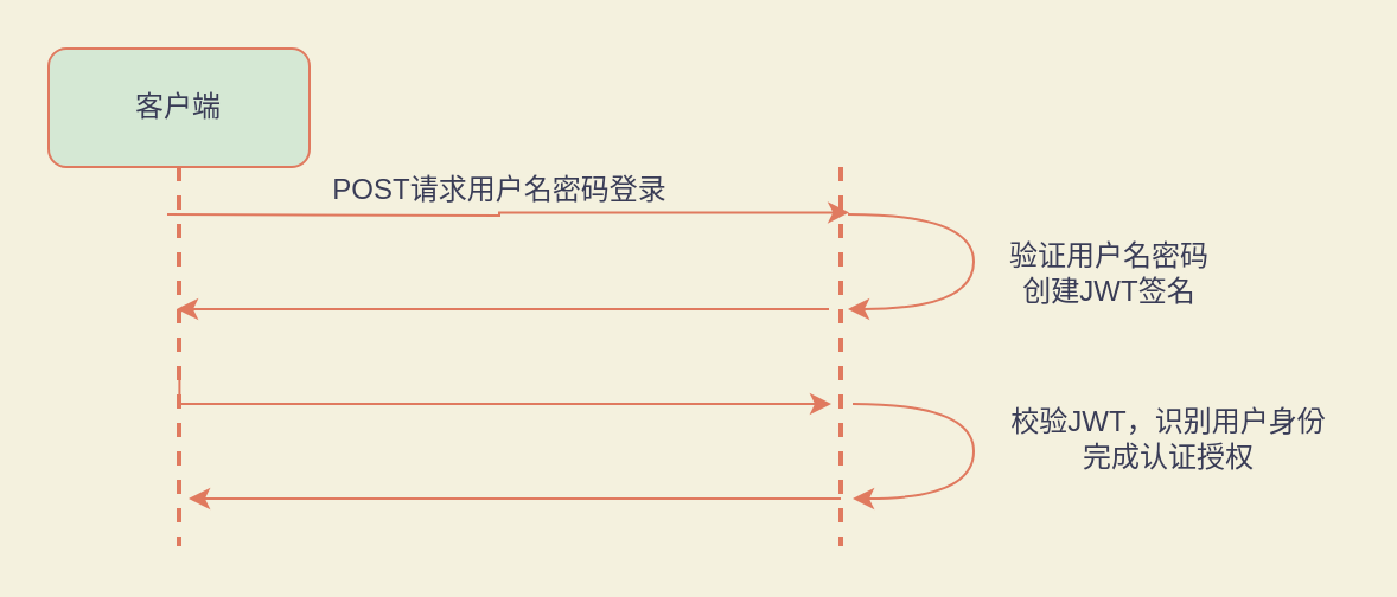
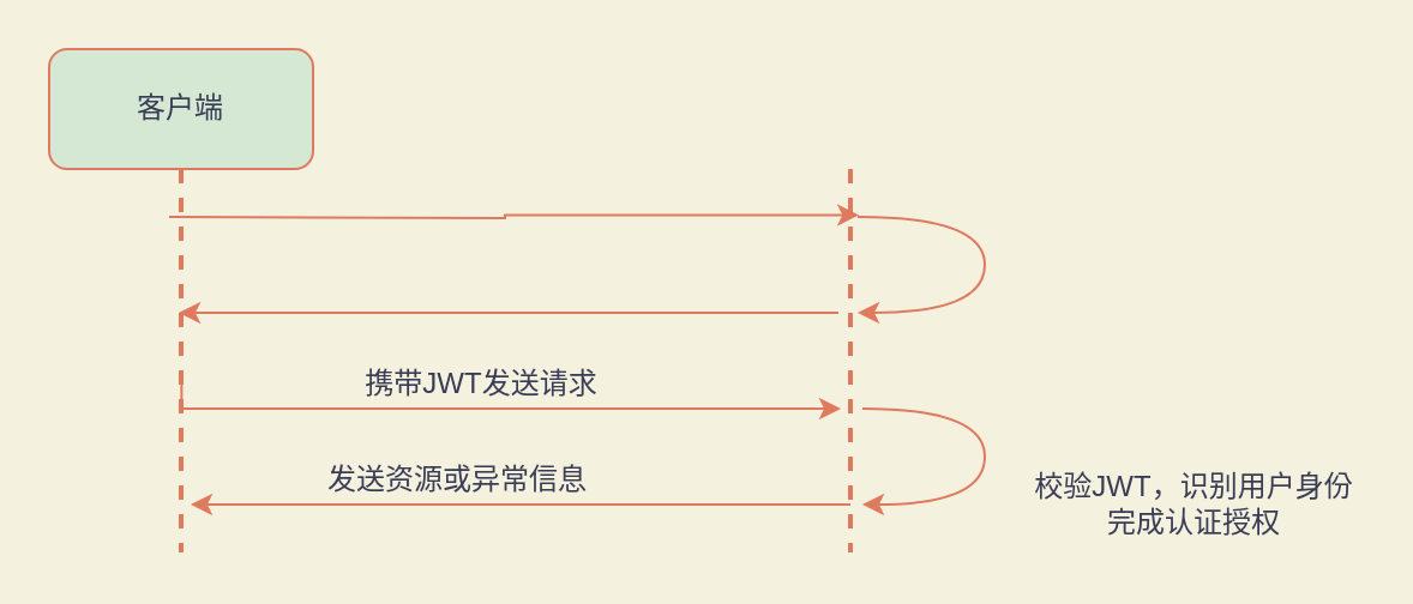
  <mxCell id="0" />
  <mxCell id="1" parent="0" />
  <mxCell id="2" value="客户端" style="rounded=1;whiteSpace=wrap;html=1;fillColor=#d5e8d4;strokeColor=#E07A5F;fontColor=#393C56;" vertex="1" parent="1"><mxGeometry x="20" y="20" width="110" height="50" as="geometry" /></mxCell>
  <mxCell id="3" value="" style="line;strokeWidth=2;direction=south;html=1;dashed=1;labelBackgroundColor=#F4F1DE;fillColor=#F2CC8F;strokeColor=#E07A5F;fontColor=#393C56;" vertex="1" parent="1"><mxGeometry x="70" y="70" width="10" height="160" as="geometry" /></mxCell>
  <mxCell id="4" value="" style="line;strokeWidth=2;direction=south;html=1;dashed=1;labelBackgroundColor=#F4F1DE;fillColor=#F2CC8F;strokeColor=#E07A5F;fontColor=#393C56;" vertex="1" parent="1"><mxGeometry x="349" y="70" width="10" height="160" as="geometry" /></mxCell>
  <mxCell id="5" value="" style="endArrow=classic;html=1;rounded=0;edgeStyle=orthogonalEdgeStyle;exitX=0.125;exitY=0.4;exitDx=0;exitDy=0;exitPerimeter=0;entryX=0.12;entryY=0.14;entryDx=0;entryDy=0;entryPerimeter=0;labelBackgroundColor=#F4F1DE;strokeColor=#E07A5F;fontColor=#393C56;" edge="1" parent="1" target="4"><mxGeometry relative="1" as="geometry"><mxPoint x="70" y="90" as="sourcePoint" /><mxPoint x="334" y="90" as="targetPoint" /></mxGeometry></mxCell>
- <mxCell id="6" value="POST请求用户名密码登录" style="text;html=1;align=center;verticalAlign=middle;resizable=0;points=[];autosize=1;strokeColor=none;fillColor=none;fontColor=#393C56;" vertex="1" parent="1"><mxGeometry x="130" y="70" width="160" height="20" as="geometry" /></mxCell>
  <mxCell id="7" value="" style="curved=1;endArrow=classic;html=1;rounded=0;edgeStyle=orthogonalEdgeStyle;entryX=0.375;entryY=0.2;entryDx=0;entryDy=0;entryPerimeter=0;labelBackgroundColor=#F4F1DE;strokeColor=#E07A5F;fontColor=#393C56;" edge="1" parent="1" target="4"><mxGeometry width="50" height="50" relative="1" as="geometry"><mxPoint x="357" y="90" as="sourcePoint" /><mxPoint x="380" y="130" as="targetPoint" /><Array as="points"><mxPoint x="410" y="90" /><mxPoint x="410" y="130" /></Array></mxGeometry></mxCell>
- <mxCell id="8" value="验证用户名密码&lt;br&gt;创建JWT签名" style="text;html=1;align=center;verticalAlign=middle;resizable=0;points=[];autosize=1;strokeColor=none;fillColor=none;fontColor=#393C56;" vertex="1" parent="1"><mxGeometry x="417" y="100" width="100" height="30" as="geometry" /></mxCell>
  <mxCell id="9" value="" style="endArrow=classic;html=1;rounded=0;edgeStyle=orthogonalEdgeStyle;labelBackgroundColor=#F4F1DE;strokeColor=#E07A5F;fontColor=#393C56;" edge="1" parent="1" source="4"><mxGeometry relative="1" as="geometry"><mxPoint x="200" y="150" as="sourcePoint" /><mxPoint x="74" y="130" as="targetPoint" /><Array as="points"><mxPoint x="74" y="130" /></Array></mxGeometry></mxCell>
  <mxCell id="10" value="" style="endArrow=classic;html=1;rounded=0;edgeStyle=orthogonalEdgeStyle;exitX=0.535;exitY=0.48;exitDx=0;exitDy=0;exitPerimeter=0;labelBackgroundColor=#F4F1DE;strokeColor=#E07A5F;fontColor=#393C56;" edge="1" parent="1" source="3"><mxGeometry relative="1" as="geometry"><mxPoint x="61.4" y="160.8" as="sourcePoint" /><mxPoint x="350" y="170" as="targetPoint" /><Array as="points"><mxPoint x="75" y="170" /></Array></mxGeometry></mxCell>
+ <mxCell id="11" value="携带JWT发送请求" style="text;html=1;align=center;verticalAlign=middle;resizable=0;points=[];autosize=1;strokeColor=none;fillColor=none;fontColor=#393C56;" vertex="1" parent="1"><mxGeometry x="145" y="150" width="110" height="20" as="geometry" /></mxCell>
  <mxCell id="12" value="" style="curved=1;endArrow=classic;html=1;rounded=0;edgeStyle=orthogonalEdgeStyle;entryX=0.375;entryY=0.2;entryDx=0;entryDy=0;entryPerimeter=0;labelBackgroundColor=#F4F1DE;strokeColor=#E07A5F;fontColor=#393C56;" edge="1" parent="1"><mxGeometry width="50" height="50" relative="1" as="geometry"><mxPoint x="359" y="170" as="sourcePoint" /><mxPoint x="359" y="210" as="targetPoint" /><Array as="points"><mxPoint x="410" y="170" /><mxPoint x="410" y="210" /></Array></mxGeometry></mxCell>
- <mxCell id="13" value="校验JWT，识别用户身份&lt;br&gt;完成认证授权" style="text;html=1;align=center;verticalAlign=middle;resizable=0;points=[];autosize=1;strokeColor=none;fillColor=none;fontColor=#393C56;" vertex="1" parent="1"><mxGeometry x="417" y="170" width="150" height="30" as="geometry" /></mxCell>
+ <mxCell id="13" value="校验JWT，识别用户身份&lt;br&gt;完成认证授权" style="text;html=1;align=center;verticalAlign=middle;resizable=0;points=[];autosize=1;strokeColor=none;fillColor=none;fontColor=#393C56;" vertex="1" parent="1"><mxGeometry x="422" y="195" width="150" height="30" as="geometry" /></mxCell>
  <mxCell id="14" value="" style="endArrow=classic;html=1;rounded=0;edgeStyle=orthogonalEdgeStyle;labelBackgroundColor=#F4F1DE;strokeColor=#E07A5F;fontColor=#393C56;" edge="1" parent="1"><mxGeometry relative="1" as="geometry"><mxPoint x="354" y="210" as="sourcePoint" /><mxPoint x="79" y="210" as="targetPoint" /><Array as="points"><mxPoint x="79" y="210" /></Array></mxGeometry></mxCell>
+ <mxCell id="15" value="发送资源或异常信息" style="text;html=1;align=center;verticalAlign=middle;resizable=0;points=[];autosize=1;strokeColor=none;fillColor=none;fontColor=#393C56;" vertex="1" parent="1"><mxGeometry x="130" y="190" width="120" height="20" as="geometry" /></mxCell>
